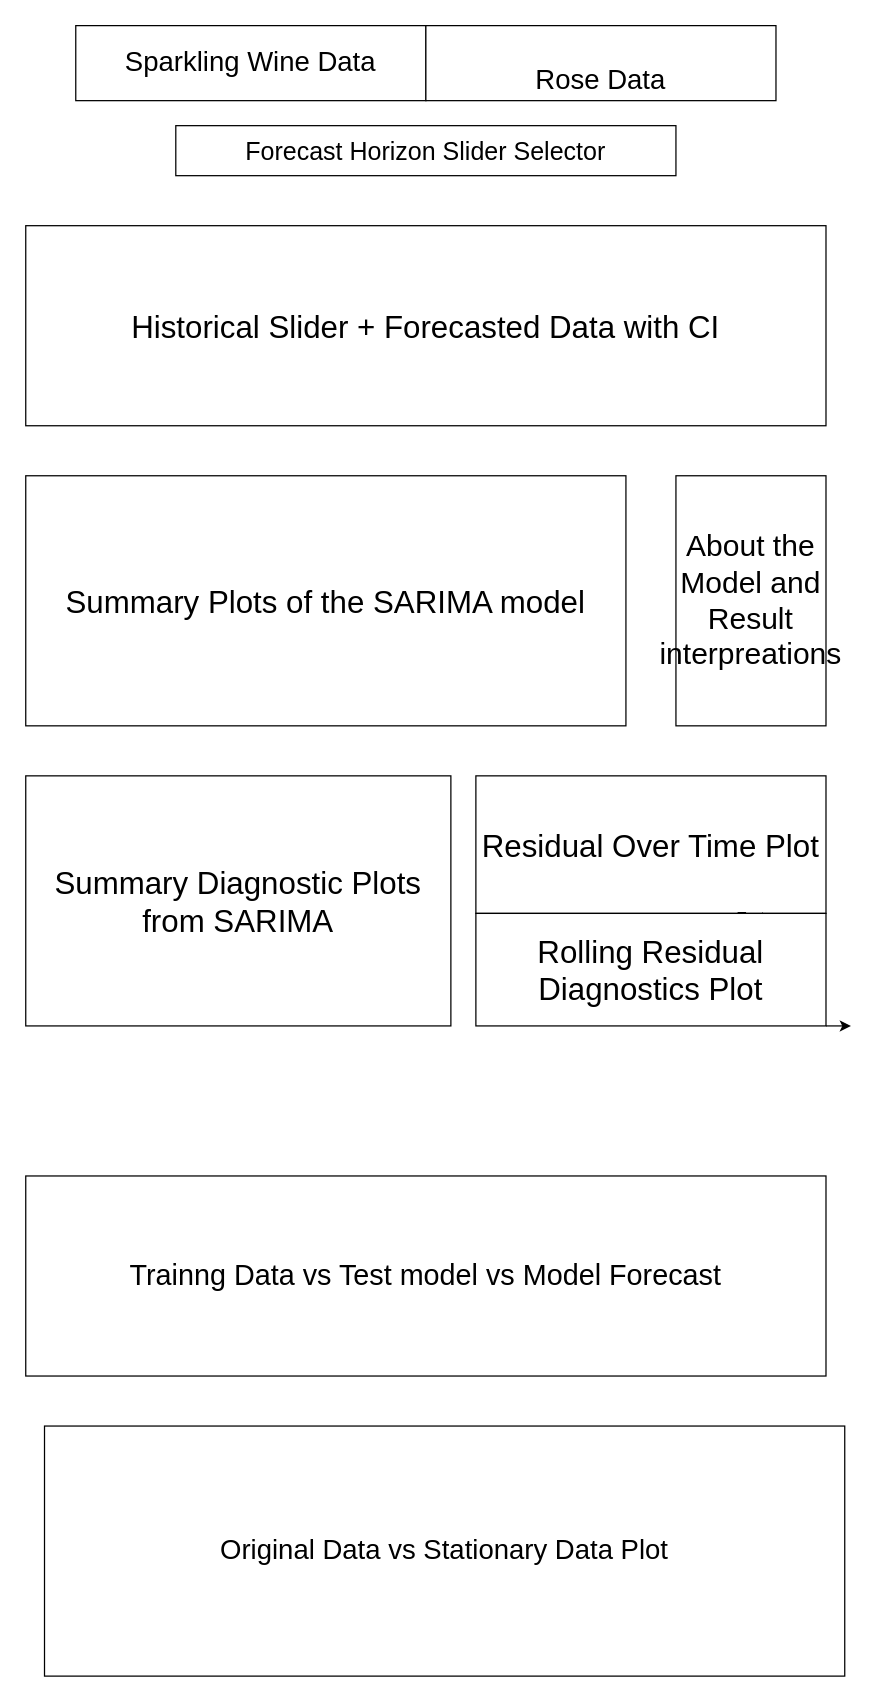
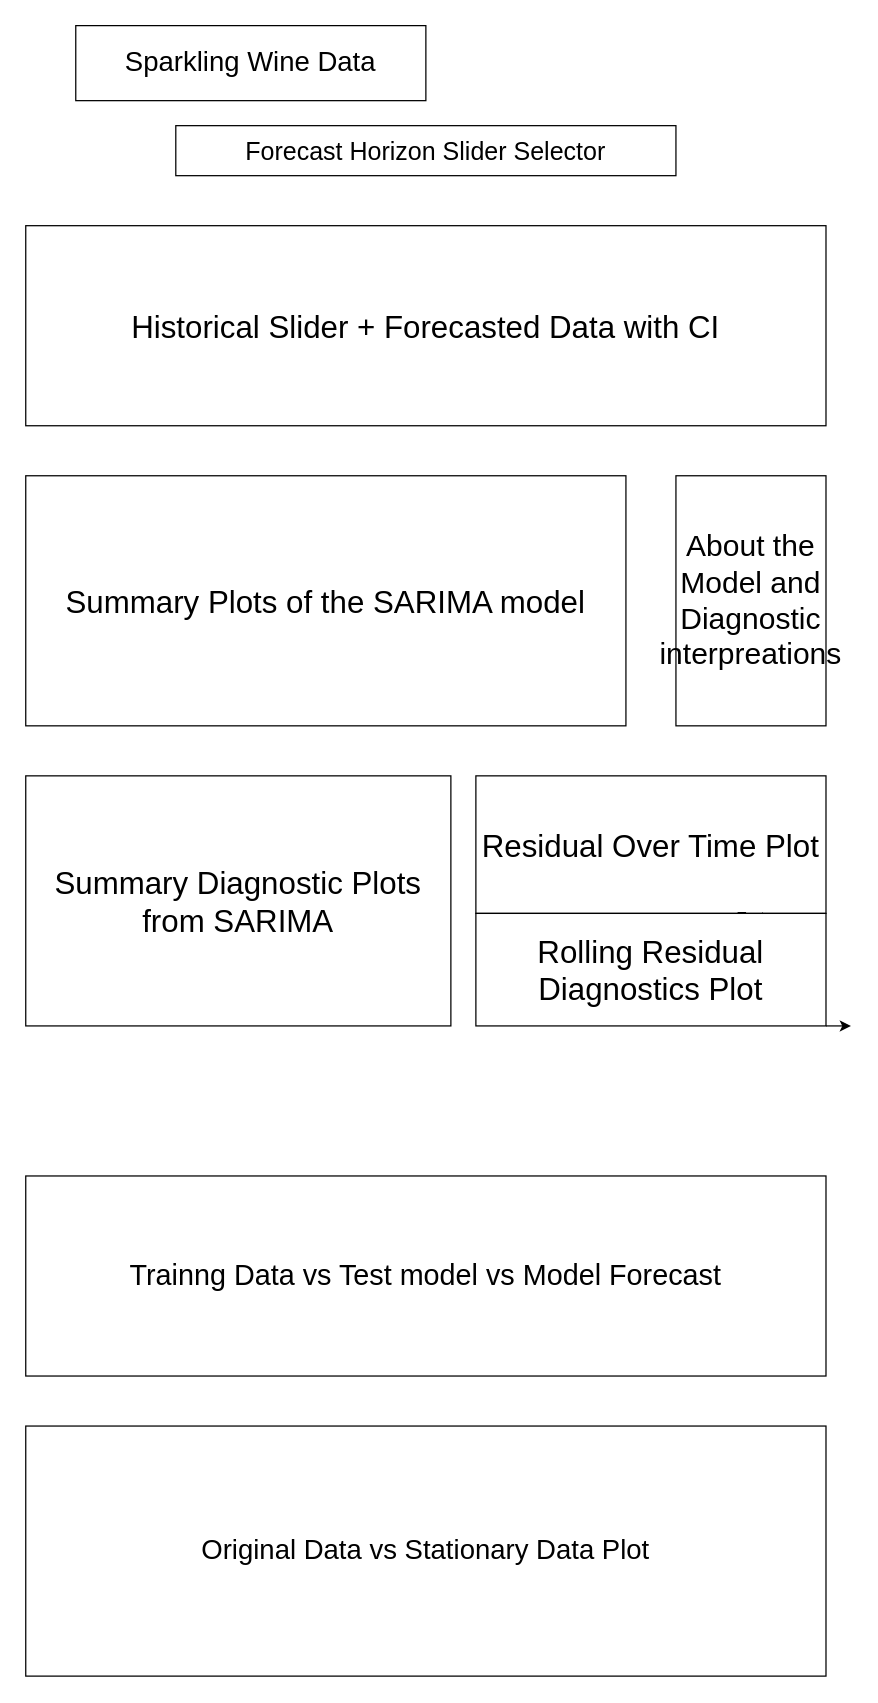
  <mxCell id="0" />
  <mxCell id="1" parent="0" />
  <mxCell id="2" value="&lt;font style=&quot;font-size: 22px;&quot;&gt;Sparkling Wine Data&lt;/font&gt;" style="rounded=0;whiteSpace=wrap;html=1;" parent="1" vertex="1"><mxGeometry x="60" y="20" width="280" height="60" as="geometry" /></mxCell>
- <mxCell id="3" value="&lt;div&gt;&lt;font style=&quot;font-size: 22px;&quot;&gt;&lt;br&gt;&lt;/font&gt;&lt;/div&gt;&lt;div&gt;&lt;font style=&quot;font-size: 22px;&quot;&gt;Rose Data&lt;/font&gt;&lt;/div&gt;" style="rounded=0;whiteSpace=wrap;html=1;" parent="1" vertex="1"><mxGeometry x="340" y="20" width="280" height="60" as="geometry" /></mxCell>
  <mxCell id="4" value="&lt;font style=&quot;font-size: 20px;&quot;&gt;Forecast Horizon Slider Selector&lt;/font&gt;" style="rounded=0;whiteSpace=wrap;html=1;" parent="1" vertex="1"><mxGeometry x="140" y="100" width="400" height="40" as="geometry" /></mxCell>
  <mxCell id="5" value="&lt;font style=&quot;font-size: 25px;&quot;&gt;Historical Slider + Forecasted Data with CI&lt;/font&gt;" style="rounded=0;whiteSpace=wrap;html=1;" parent="1" vertex="1"><mxGeometry x="20" y="180" width="640" height="160" as="geometry" /></mxCell>
  <mxCell id="6" value="&lt;font style=&quot;font-size: 25px;&quot;&gt;Summary Plots of the SARIMA model&lt;/font&gt;" style="rounded=0;whiteSpace=wrap;html=1;" parent="1" vertex="1"><mxGeometry x="20" y="380" width="480" height="200" as="geometry" /></mxCell>
  <mxCell id="7" value="&lt;font style=&quot;font-size: 23px;&quot;&gt;Trainng Data vs Test model vs Model Forecast&lt;/font&gt;" style="rounded=0;whiteSpace=wrap;html=1;" parent="1" vertex="1"><mxGeometry x="20" y="940" width="640" height="160" as="geometry" /></mxCell>
- <mxCell id="8" value="&lt;font style=&quot;font-size: 22px;&quot;&gt;Original Data vs Stationary Data Plot&lt;/font&gt;" style="rounded=0;whiteSpace=wrap;html=1;" parent="1" vertex="1"><mxGeometry x="35" y="1140" width="640" height="200" as="geometry" /></mxCell>
+ <mxCell id="8" value="&lt;font style=&quot;font-size: 22px;&quot;&gt;Original Data vs Stationary Data Plot&lt;/font&gt;" style="rounded=0;whiteSpace=wrap;html=1;" parent="1" vertex="1"><mxGeometry x="20" y="1140" width="640" height="200" as="geometry" /></mxCell>
  <mxCell id="9" value="&lt;font style=&quot;font-size: 25px;&quot;&gt;Summary Diagnostic Plots from SARIMA&lt;/font&gt;" style="rounded=0;whiteSpace=wrap;html=1;" parent="1" vertex="1"><mxGeometry x="20" y="620" width="340" height="200" as="geometry" /></mxCell>
- <mxCell id="10" value="&lt;font style=&quot;font-size: 24px;&quot;&gt;About the Model and Result interpreations&lt;/font&gt;" style="rounded=0;whiteSpace=wrap;html=1;" parent="1" vertex="1"><mxGeometry x="540" y="380" width="120" height="200" as="geometry" /></mxCell>
+ <mxCell id="10" value="&lt;font style=&quot;font-size: 24px;&quot;&gt;About the Model and Diagnostic interpreations&lt;/font&gt;" style="rounded=0;whiteSpace=wrap;html=1;" parent="1" vertex="1"><mxGeometry x="540" y="380" width="120" height="200" as="geometry" /></mxCell>
  <mxCell id="11" value="&lt;font style=&quot;font-size: 25px;&quot;&gt;Residual Over Time Plot&lt;/font&gt;" style="rounded=0;whiteSpace=wrap;html=1;" vertex="1" parent="1"><mxGeometry x="380" y="620" width="280" height="110" as="geometry" /></mxCell>
  <mxCell id="12" value="Text" style="text;html=1;align=center;verticalAlign=middle;resizable=0;points=[];autosize=1;strokeColor=none;fillColor=none;" vertex="1" parent="1"><mxGeometry x="575" y="718" width="50" height="30" as="geometry" /></mxCell>
  <mxCell id="13" style="edgeStyle=orthogonalEdgeStyle;rounded=0;orthogonalLoop=1;jettySize=auto;html=1;exitX=1;exitY=1;exitDx=0;exitDy=0;" edge="1" parent="1" source="14"><mxGeometry relative="1" as="geometry"><mxPoint x="680" y="820" as="targetPoint" /></mxGeometry></mxCell>
  <mxCell id="14" value="&lt;font style=&quot;font-size: 25px;&quot;&gt;Rolling Residual Diagnostics Plot&lt;/font&gt;" style="rounded=0;whiteSpace=wrap;html=1;" vertex="1" parent="1"><mxGeometry x="380" y="730" width="280" height="90" as="geometry" /></mxCell>
